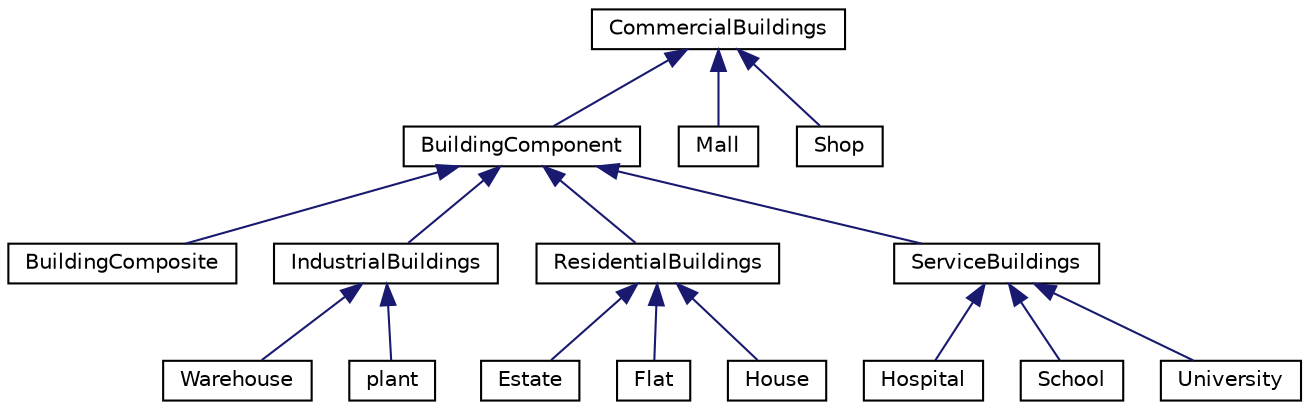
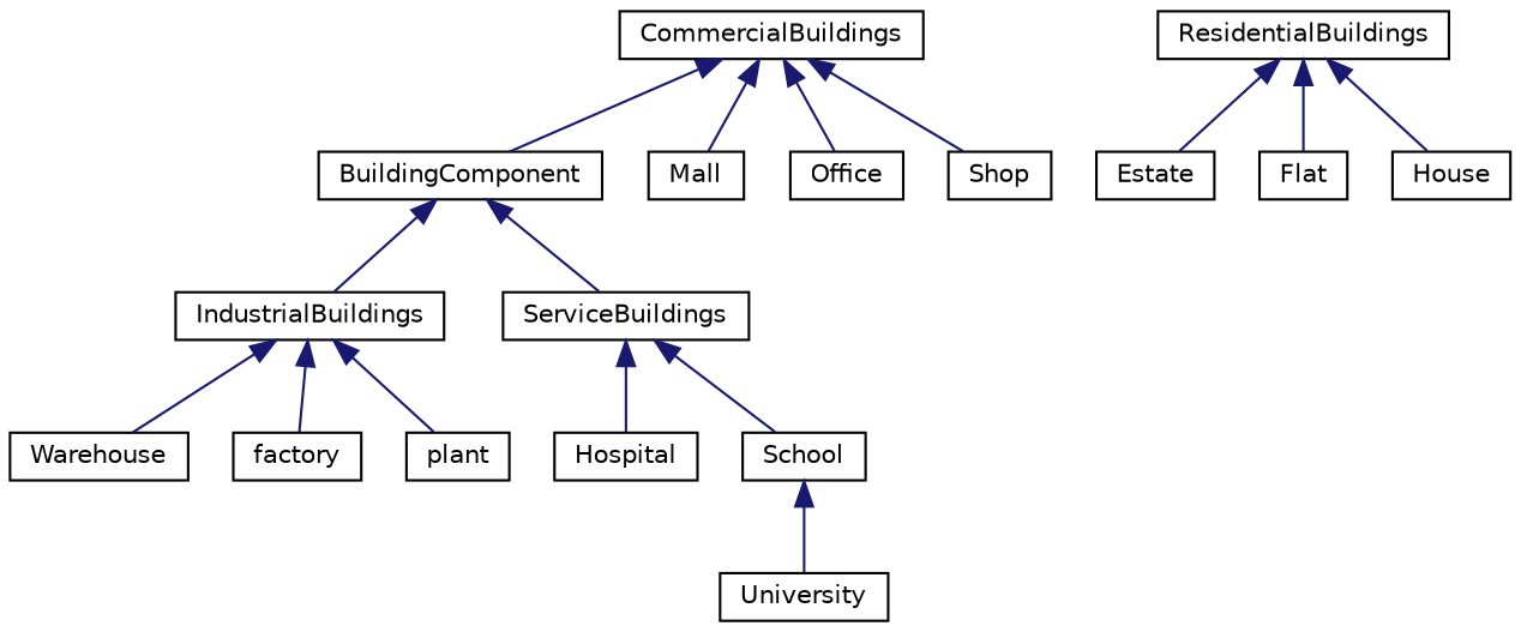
  digraph {
    rankdir=TB
    node [color=black fillcolor=white fontname=Helvetica fontsize=10 shape=record style=filled]
    edge [color=midnightblue dir=back fontname=Helvetica fontsize=10 labelfontname=Helvetica labelfontsize=10 style=solid]
    n1 [height=0.2 label=BuildingComponent width=0.4]
-   n2 [height=0.2 label=BuildingComposite width=0.4]
    n3 [height=0.2 label=IndustrialBuildings width=0.4]
    n4 [height=0.2 label=ResidentialBuildings width=0.4]
    n5 [height=0.2 label=ServiceBuildings width=0.4]
    n6 [height=0.2 label=CommercialBuildings width=0.4]
    n7 [height=0.2 label=Mall width=0.4]
+   n8 [height=0.2 label=Office width=0.4]
    n9 [height=0.2 label=Shop width=0.4]
    n10 [height=0.2 label=Warehouse width=0.4]
+   n11 [height=0.2 label=factory width=0.4]
    n12 [height=0.2 label=plant width=0.4]
    n13 [height=0.2 label=Estate width=0.4]
    n14 [height=0.2 label=Flat width=0.4]
    n15 [height=0.2 label=House width=0.4]
    n16 [height=0.2 label=Hospital width=0.4]
    n17 [height=0.2 label=School width=0.4]
    n18 [height=0.2 label=University width=0.4]
-   n1 -> n2
    n1 -> n3
-   n1 -> n4
    n1 -> n5
    n3 -> n10
+   n3 -> n11
    n3 -> n12
    n4 -> n13
    n4 -> n14
    n4 -> n15
    n5 -> n16
    n5 -> n17
-   n5 -> n18
+   n17 -> n18
    n6 -> n1
    n6 -> n7
+   n6 -> n8
    n6 -> n9
  }
